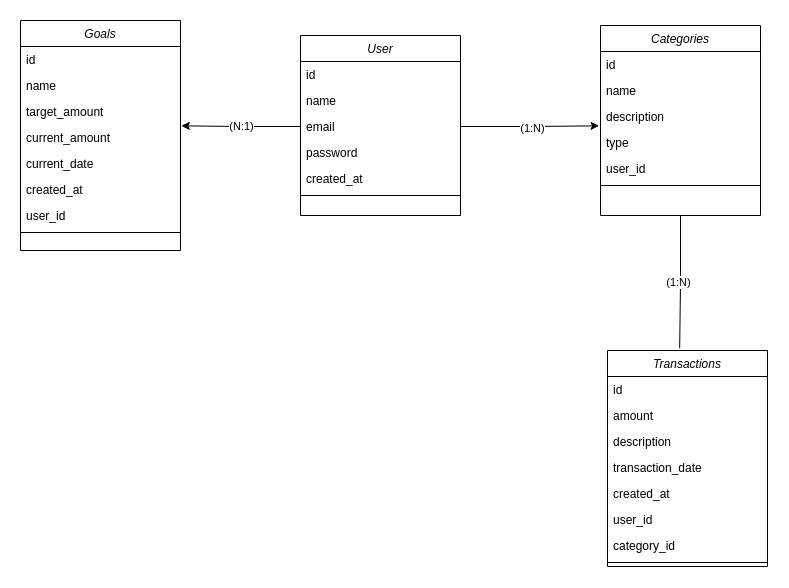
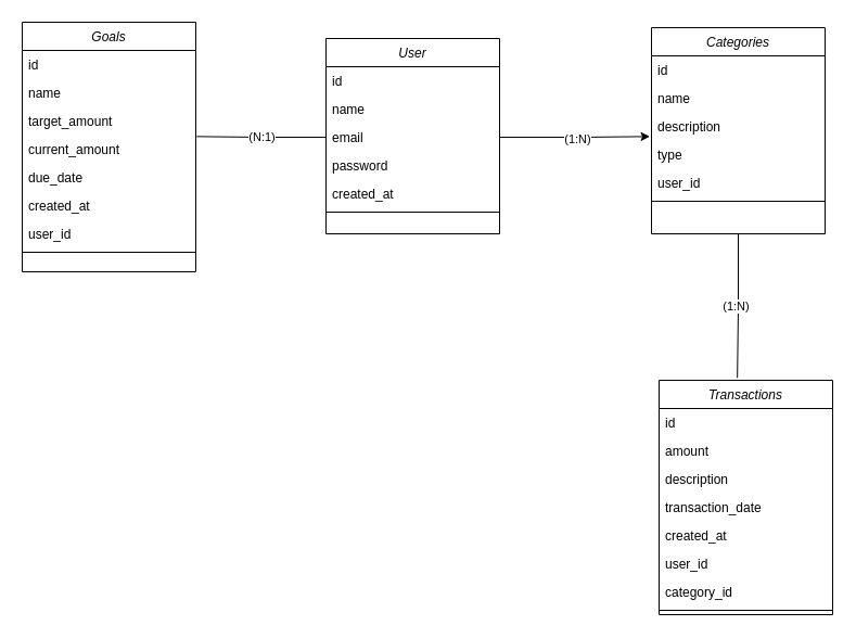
  <mxCell id="0" />
  <mxCell id="1" parent="0" />
  <mxCell id="2" value="User" style="swimlane;fontStyle=2;align=center;verticalAlign=top;childLayout=stackLayout;horizontal=1;startSize=26;horizontalStack=0;resizeParent=1;resizeLast=0;collapsible=1;marginBottom=0;rounded=0;shadow=0;strokeWidth=1;" parent="1" vertex="1"><mxGeometry x="300" y="35" width="160" height="180" as="geometry"><mxRectangle x="400" y="230" width="160" height="26" as="alternateBounds" /></mxGeometry></mxCell>
  <mxCell id="3" value="id" style="text;align=left;verticalAlign=top;spacingLeft=4;spacingRight=4;overflow=hidden;rotatable=0;points=[[0,0.5],[1,0.5]];portConstraint=eastwest;" vertex="1" parent="2"><mxGeometry y="26" width="160" height="26" as="geometry" /></mxCell>
  <mxCell id="4" value="name" style="text;align=left;verticalAlign=top;spacingLeft=4;spacingRight=4;overflow=hidden;rotatable=0;points=[[0,0.5],[1,0.5]];portConstraint=eastwest;" parent="2" vertex="1"><mxGeometry y="52" width="160" height="26" as="geometry" /></mxCell>
  <mxCell id="5" value="email&#10;&#10;" style="text;align=left;verticalAlign=top;spacingLeft=4;spacingRight=4;overflow=hidden;rotatable=0;points=[[0,0.5],[1,0.5]];portConstraint=eastwest;rounded=0;shadow=0;html=0;" parent="2" vertex="1"><mxGeometry y="78" width="160" height="26" as="geometry" /></mxCell>
  <mxCell id="6" value="password&#10;" style="text;align=left;verticalAlign=top;spacingLeft=4;spacingRight=4;overflow=hidden;rotatable=0;points=[[0,0.5],[1,0.5]];portConstraint=eastwest;rounded=0;shadow=0;html=0;" vertex="1" parent="2"><mxGeometry y="104" width="160" height="26" as="geometry" /></mxCell>
  <mxCell id="7" value="created_at" style="text;align=left;verticalAlign=top;spacingLeft=4;spacingRight=4;overflow=hidden;rotatable=0;points=[[0,0.5],[1,0.5]];portConstraint=eastwest;rounded=0;shadow=0;html=0;" vertex="1" parent="2"><mxGeometry y="130" width="160" height="26" as="geometry" /></mxCell>
  <mxCell id="8" value="" style="line;html=1;strokeWidth=1;align=left;verticalAlign=middle;spacingTop=-1;spacingLeft=3;spacingRight=3;rotatable=0;labelPosition=right;points=[];portConstraint=eastwest;" parent="2" vertex="1"><mxGeometry y="156" width="160" height="8" as="geometry" /></mxCell>
  <mxCell id="9" value="Transactions" style="swimlane;fontStyle=2;align=center;verticalAlign=top;childLayout=stackLayout;horizontal=1;startSize=26;horizontalStack=0;resizeParent=1;resizeLast=0;collapsible=1;marginBottom=0;rounded=0;shadow=0;strokeWidth=1;" vertex="1" parent="1"><mxGeometry x="607" y="350" width="160" height="216" as="geometry"><mxRectangle x="400" y="230" width="160" height="26" as="alternateBounds" /></mxGeometry></mxCell>
  <mxCell id="10" value="id" style="text;align=left;verticalAlign=top;spacingLeft=4;spacingRight=4;overflow=hidden;rotatable=0;points=[[0,0.5],[1,0.5]];portConstraint=eastwest;" vertex="1" parent="9"><mxGeometry y="26" width="160" height="26" as="geometry" /></mxCell>
  <mxCell id="11" value="amount" style="text;align=left;verticalAlign=top;spacingLeft=4;spacingRight=4;overflow=hidden;rotatable=0;points=[[0,0.5],[1,0.5]];portConstraint=eastwest;" vertex="1" parent="9"><mxGeometry y="52" width="160" height="26" as="geometry" /></mxCell>
  <mxCell id="12" value="description" style="text;align=left;verticalAlign=top;spacingLeft=4;spacingRight=4;overflow=hidden;rotatable=0;points=[[0,0.5],[1,0.5]];portConstraint=eastwest;rounded=0;shadow=0;html=0;" vertex="1" parent="9"><mxGeometry y="78" width="160" height="26" as="geometry" /></mxCell>
  <mxCell id="13" value="transaction_date" style="text;align=left;verticalAlign=top;spacingLeft=4;spacingRight=4;overflow=hidden;rotatable=0;points=[[0,0.5],[1,0.5]];portConstraint=eastwest;rounded=0;shadow=0;html=0;" vertex="1" parent="9"><mxGeometry y="104" width="160" height="26" as="geometry" /></mxCell>
  <mxCell id="14" value="created_at" style="text;align=left;verticalAlign=top;spacingLeft=4;spacingRight=4;overflow=hidden;rotatable=0;points=[[0,0.5],[1,0.5]];portConstraint=eastwest;rounded=0;shadow=0;html=0;" vertex="1" parent="9"><mxGeometry y="130" width="160" height="26" as="geometry" /></mxCell>
  <mxCell id="15" value="user_id" style="text;strokeColor=none;fillColor=none;align=left;verticalAlign=top;spacingLeft=4;spacingRight=4;overflow=hidden;rotatable=0;points=[[0,0.5],[1,0.5]];portConstraint=eastwest;whiteSpace=wrap;html=1;" vertex="1" parent="9"><mxGeometry y="156" width="160" height="26" as="geometry" /></mxCell>
  <mxCell id="16" value="category_id" style="text;strokeColor=none;fillColor=none;align=left;verticalAlign=top;spacingLeft=4;spacingRight=4;overflow=hidden;rotatable=0;points=[[0,0.5],[1,0.5]];portConstraint=eastwest;whiteSpace=wrap;html=1;" vertex="1" parent="9"><mxGeometry y="182" width="160" height="26" as="geometry" /></mxCell>
  <mxCell id="17" value="" style="line;html=1;strokeWidth=1;align=left;verticalAlign=middle;spacingTop=-1;spacingLeft=3;spacingRight=3;rotatable=0;labelPosition=right;points=[];portConstraint=eastwest;" vertex="1" parent="9"><mxGeometry y="208" width="160" height="8" as="geometry" /></mxCell>
  <mxCell id="18" value="Categories" style="swimlane;fontStyle=2;align=center;verticalAlign=top;childLayout=stackLayout;horizontal=1;startSize=26;horizontalStack=0;resizeParent=1;resizeLast=0;collapsible=1;marginBottom=0;rounded=0;shadow=0;strokeWidth=1;" vertex="1" parent="1"><mxGeometry x="600" y="25" width="160" height="190" as="geometry"><mxRectangle x="400" y="230" width="160" height="26" as="alternateBounds" /></mxGeometry></mxCell>
  <mxCell id="19" value="id" style="text;align=left;verticalAlign=top;spacingLeft=4;spacingRight=4;overflow=hidden;rotatable=0;points=[[0,0.5],[1,0.5]];portConstraint=eastwest;" vertex="1" parent="18"><mxGeometry y="26" width="160" height="26" as="geometry" /></mxCell>
  <mxCell id="20" value="name" style="text;strokeColor=none;fillColor=none;align=left;verticalAlign=top;spacingLeft=4;spacingRight=4;overflow=hidden;rotatable=0;points=[[0,0.5],[1,0.5]];portConstraint=eastwest;whiteSpace=wrap;html=1;" vertex="1" parent="18"><mxGeometry y="52" width="160" height="26" as="geometry" /></mxCell>
  <mxCell id="21" value="description" style="text;align=left;verticalAlign=top;spacingLeft=4;spacingRight=4;overflow=hidden;rotatable=0;points=[[0,0.5],[1,0.5]];portConstraint=eastwest;rounded=0;shadow=0;html=0;" vertex="1" parent="18"><mxGeometry y="78" width="160" height="26" as="geometry" /></mxCell>
  <mxCell id="22" value="type" style="text;strokeColor=none;fillColor=none;align=left;verticalAlign=top;spacingLeft=4;spacingRight=4;overflow=hidden;rotatable=0;points=[[0,0.5],[1,0.5]];portConstraint=eastwest;whiteSpace=wrap;html=1;" vertex="1" parent="18"><mxGeometry y="104" width="160" height="26" as="geometry" /></mxCell>
  <mxCell id="23" value="user_id" style="text;strokeColor=none;fillColor=none;align=left;verticalAlign=top;spacingLeft=4;spacingRight=4;overflow=hidden;rotatable=0;points=[[0,0.5],[1,0.5]];portConstraint=eastwest;whiteSpace=wrap;html=1;" vertex="1" parent="18"><mxGeometry y="130" width="160" height="26" as="geometry" /></mxCell>
  <mxCell id="24" value="" style="line;html=1;strokeWidth=1;align=left;verticalAlign=middle;spacingTop=-1;spacingLeft=3;spacingRight=3;rotatable=0;labelPosition=right;points=[];portConstraint=eastwest;" vertex="1" parent="18"><mxGeometry y="156" width="160" height="8" as="geometry" /></mxCell>
  <mxCell id="25" value="Goals" style="swimlane;fontStyle=2;align=center;verticalAlign=top;childLayout=stackLayout;horizontal=1;startSize=26;horizontalStack=0;resizeParent=1;resizeLast=0;collapsible=1;marginBottom=0;rounded=0;shadow=0;strokeWidth=1;" vertex="1" parent="1"><mxGeometry x="20" y="20" width="160" height="230" as="geometry"><mxRectangle x="400" y="230" width="160" height="26" as="alternateBounds" /></mxGeometry></mxCell>
  <mxCell id="26" value="id" style="text;align=left;verticalAlign=top;spacingLeft=4;spacingRight=4;overflow=hidden;rotatable=0;points=[[0,0.5],[1,0.5]];portConstraint=eastwest;" vertex="1" parent="25"><mxGeometry y="26" width="160" height="26" as="geometry" /></mxCell>
  <mxCell id="27" value="name" style="text;strokeColor=none;fillColor=none;align=left;verticalAlign=top;spacingLeft=4;spacingRight=4;overflow=hidden;rotatable=0;points=[[0,0.5],[1,0.5]];portConstraint=eastwest;whiteSpace=wrap;html=1;" vertex="1" parent="25"><mxGeometry y="52" width="160" height="26" as="geometry" /></mxCell>
  <mxCell id="28" value="target_amount" style="text;align=left;verticalAlign=top;spacingLeft=4;spacingRight=4;overflow=hidden;rotatable=0;points=[[0,0.5],[1,0.5]];portConstraint=eastwest;rounded=0;shadow=0;html=0;" vertex="1" parent="25"><mxGeometry y="78" width="160" height="26" as="geometry" /></mxCell>
  <mxCell id="29" value="current_amount" style="text;align=left;verticalAlign=top;spacingLeft=4;spacingRight=4;overflow=hidden;rotatable=0;points=[[0,0.5],[1,0.5]];portConstraint=eastwest;rounded=0;shadow=0;html=0;" vertex="1" parent="25"><mxGeometry y="104" width="160" height="26" as="geometry" /></mxCell>
- <mxCell id="30" value="current_date" style="text;align=left;verticalAlign=top;spacingLeft=4;spacingRight=4;overflow=hidden;rotatable=0;points=[[0,0.5],[1,0.5]];portConstraint=eastwest;rounded=0;shadow=0;html=0;" vertex="1" parent="25"><mxGeometry y="130" width="160" height="26" as="geometry" /></mxCell>
+ <mxCell id="30" value="due_date" style="text;align=left;verticalAlign=top;spacingLeft=4;spacingRight=4;overflow=hidden;rotatable=0;points=[[0,0.5],[1,0.5]];portConstraint=eastwest;rounded=0;shadow=0;html=0;" vertex="1" parent="25"><mxGeometry y="130" width="160" height="26" as="geometry" /></mxCell>
  <mxCell id="31" value="created_at" style="text;align=left;verticalAlign=top;spacingLeft=4;spacingRight=4;overflow=hidden;rotatable=0;points=[[0,0.5],[1,0.5]];portConstraint=eastwest;rounded=0;shadow=0;html=0;" vertex="1" parent="25"><mxGeometry y="156" width="160" height="26" as="geometry" /></mxCell>
  <mxCell id="32" value="user_id" style="text;strokeColor=none;fillColor=none;align=left;verticalAlign=top;spacingLeft=4;spacingRight=4;overflow=hidden;rotatable=0;points=[[0,0.5],[1,0.5]];portConstraint=eastwest;whiteSpace=wrap;html=1;" vertex="1" parent="25"><mxGeometry y="182" width="160" height="26" as="geometry" /></mxCell>
  <mxCell id="33" value="" style="line;html=1;strokeWidth=1;align=left;verticalAlign=middle;spacingTop=-1;spacingLeft=3;spacingRight=3;rotatable=0;labelPosition=right;points=[];portConstraint=eastwest;" vertex="1" parent="25"><mxGeometry y="208" width="160" height="8" as="geometry" /></mxCell>
  <mxCell id="34" style="edgeStyle=orthogonalEdgeStyle;rounded=0;orthogonalLoop=1;jettySize=auto;html=1;exitX=1;exitY=0.5;exitDx=0;exitDy=0;entryX=-0.009;entryY=0.859;entryDx=0;entryDy=0;entryPerimeter=0;" edge="1" parent="1" source="5" target="21"><mxGeometry relative="1" as="geometry" /></mxCell>
  <mxCell id="35" value="(1:N)" style="edgeLabel;html=1;align=center;verticalAlign=middle;resizable=0;points=[];" vertex="1" connectable="0" parent="34"><mxGeometry x="0.006" y="-1" relative="1" as="geometry"><mxPoint y="1" as="offset" /></mxGeometry></mxCell>
- <mxCell id="36" style="edgeStyle=orthogonalEdgeStyle;rounded=0;orthogonalLoop=1;jettySize=auto;html=1;entryX=1.005;entryY=0.051;entryDx=0;entryDy=0;entryPerimeter=0;" edge="1" parent="1" source="5" target="29"><mxGeometry relative="1" as="geometry" /></mxCell>
+ <mxCell id="36" style="edgeStyle=orthogonalEdgeStyle;rounded=0;orthogonalLoop=1;jettySize=auto;html=1;entryX=1.005;entryY=0.051;entryDx=0;entryDy=0;entryPerimeter=0;endArrow=none;" edge="1" parent="1" source="5" target="29"><mxGeometry relative="1" as="geometry" /></mxCell>
  <mxCell id="37" value="(N:1)" style="edgeLabel;html=1;align=center;verticalAlign=middle;resizable=0;points=[];" vertex="1" connectable="0" parent="36"><mxGeometry x="-0.305" y="-1" relative="1" as="geometry"><mxPoint x="-18" as="offset" /></mxGeometry></mxCell>
  <mxCell id="38" style="edgeStyle=orthogonalEdgeStyle;rounded=0;orthogonalLoop=1;jettySize=auto;html=1;exitX=0.5;exitY=1;exitDx=0;exitDy=0;entryX=0.451;entryY=-0.01;entryDx=0;entryDy=0;entryPerimeter=0;endArrow=none;" edge="1" parent="1" source="18" target="9"><mxGeometry relative="1" as="geometry" /></mxCell>
  <mxCell id="39" value="(1:N)" style="edgeLabel;html=1;align=center;verticalAlign=middle;resizable=0;points=[];" vertex="1" connectable="0" parent="38"><mxGeometry x="0.022" y="-2" relative="1" as="geometry"><mxPoint y="-1" as="offset" /></mxGeometry></mxCell>
